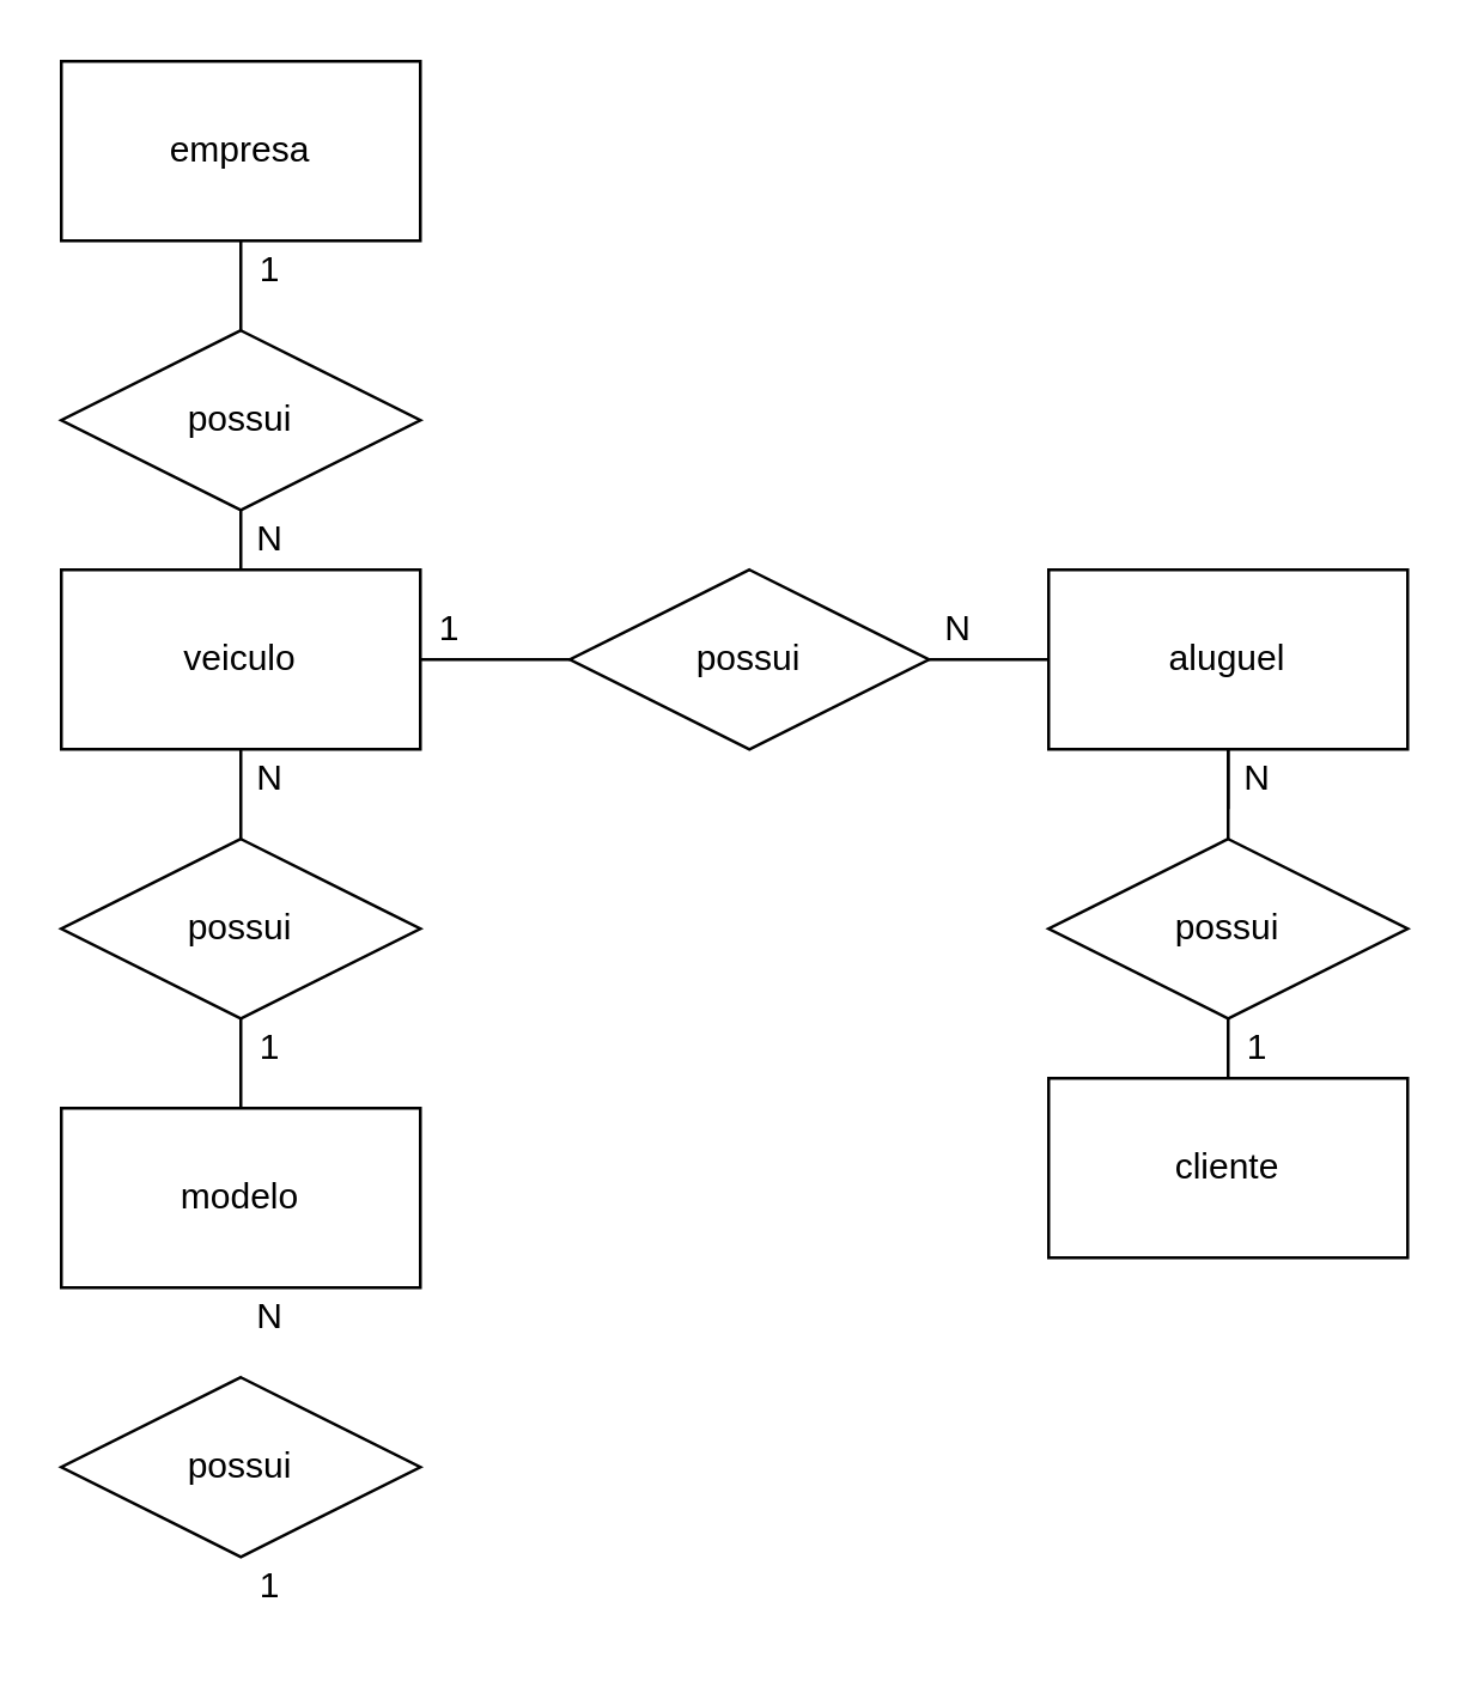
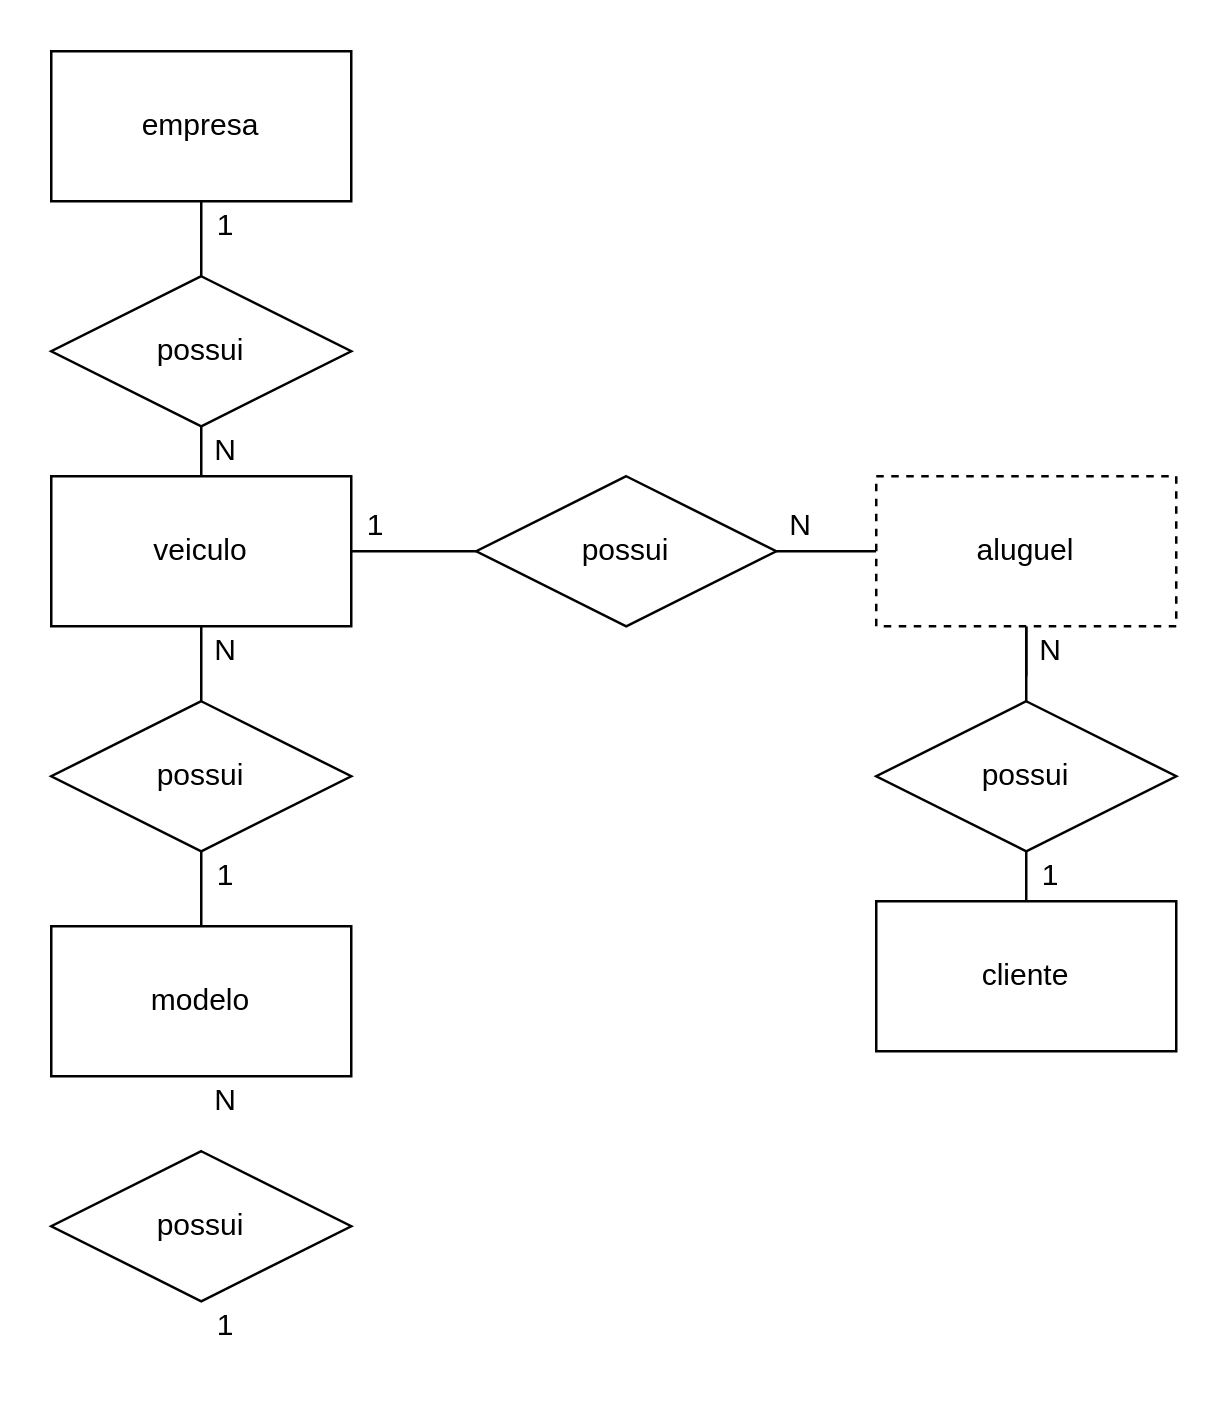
  <mxCell id="0" />
  <mxCell id="1" parent="0" />
  <mxCell id="2" value="" style="edgeStyle=orthogonalEdgeStyle;rounded=0;orthogonalLoop=1;jettySize=auto;html=1;endArrow=none;endFill=0;" edge="1" parent="1" source="3" target="12"><mxGeometry relative="1" as="geometry" /></mxCell>
  <mxCell id="3" value="empresa" style="rounded=0;whiteSpace=wrap;html=1;" parent="1" vertex="1"><mxGeometry x="20" y="20" width="120" height="60" as="geometry" /></mxCell>
  <mxCell id="4" value="" style="edgeStyle=orthogonalEdgeStyle;rounded=0;orthogonalLoop=1;jettySize=auto;html=1;endArrow=none;endFill=0;" edge="1" parent="1" source="6" target="15"><mxGeometry relative="1" as="geometry" /></mxCell>
  <mxCell id="5" value="" style="edgeStyle=orthogonalEdgeStyle;rounded=0;orthogonalLoop=1;jettySize=auto;html=1;endArrow=none;endFill=0;" edge="1" parent="1" source="6" target="10"><mxGeometry relative="1" as="geometry" /></mxCell>
  <mxCell id="6" value="veiculo" style="rounded=0;whiteSpace=wrap;html=1;" parent="1" vertex="1"><mxGeometry x="20" y="190" width="120" height="60" as="geometry" /></mxCell>
  <mxCell id="7" value="modelo" style="rounded=0;whiteSpace=wrap;html=1;" parent="1" vertex="1"><mxGeometry x="20" y="370" width="120" height="60" as="geometry" /></mxCell>
  <mxCell id="8" value="cliente" style="rounded=0;whiteSpace=wrap;html=1;" parent="1" vertex="1"><mxGeometry x="350" y="360" width="120" height="60" as="geometry" /></mxCell>
  <mxCell id="9" value="" style="edgeStyle=orthogonalEdgeStyle;rounded=0;orthogonalLoop=1;jettySize=auto;html=1;endArrow=none;endFill=0;" edge="1" parent="1" source="10" target="27"><mxGeometry relative="1" as="geometry" /></mxCell>
  <mxCell id="10" value="possui" style="shape=rhombus;perimeter=rhombusPerimeter;whiteSpace=wrap;html=1;align=center;" parent="1" vertex="1"><mxGeometry x="190" y="190" width="120" height="60" as="geometry" /></mxCell>
  <mxCell id="11" value="" style="edgeStyle=orthogonalEdgeStyle;rounded=0;orthogonalLoop=1;jettySize=auto;html=1;endArrow=none;endFill=0;" edge="1" parent="1" source="12" target="6"><mxGeometry relative="1" as="geometry" /></mxCell>
  <mxCell id="12" value="possui" style="shape=rhombus;perimeter=rhombusPerimeter;whiteSpace=wrap;html=1;align=center;" parent="1" vertex="1"><mxGeometry x="20" y="110" width="120" height="60" as="geometry" /></mxCell>
  <mxCell id="13" value="possui" style="shape=rhombus;perimeter=rhombusPerimeter;whiteSpace=wrap;html=1;align=center;" parent="1" vertex="1"><mxGeometry x="20" y="460" width="120" height="60" as="geometry" /></mxCell>
  <mxCell id="14" value="" style="edgeStyle=orthogonalEdgeStyle;rounded=0;orthogonalLoop=1;jettySize=auto;html=1;endArrow=none;endFill=0;" edge="1" parent="1" source="15" target="7"><mxGeometry relative="1" as="geometry" /></mxCell>
  <mxCell id="15" value="possui" style="shape=rhombus;perimeter=rhombusPerimeter;whiteSpace=wrap;html=1;align=center;" parent="1" vertex="1"><mxGeometry x="20" y="280" width="120" height="60" as="geometry" /></mxCell>
  <mxCell id="16" value="" style="edgeStyle=orthogonalEdgeStyle;rounded=0;orthogonalLoop=1;jettySize=auto;html=1;endArrow=none;endFill=0;" edge="1" parent="1" source="17" target="8"><mxGeometry relative="1" as="geometry" /></mxCell>
  <mxCell id="17" value="possui" style="shape=rhombus;perimeter=rhombusPerimeter;whiteSpace=wrap;html=1;align=center;" parent="1" vertex="1"><mxGeometry x="350" y="280" width="120" height="60" as="geometry" /></mxCell>
  <mxCell id="18" value="1" style="text;html=1;strokeColor=none;fillColor=none;align=center;verticalAlign=middle;whiteSpace=wrap;rounded=0;" parent="1" vertex="1"><mxGeometry x="70" y="80" width="40" height="20" as="geometry" /></mxCell>
  <mxCell id="19" value="N" style="text;html=1;strokeColor=none;fillColor=none;align=center;verticalAlign=middle;whiteSpace=wrap;rounded=0;" parent="1" vertex="1"><mxGeometry x="70" y="170" width="40" height="20" as="geometry" /></mxCell>
  <mxCell id="20" value="N" style="text;html=1;strokeColor=none;fillColor=none;align=center;verticalAlign=middle;whiteSpace=wrap;rounded=0;" parent="1" vertex="1"><mxGeometry x="70" y="430" width="40" height="20" as="geometry" /></mxCell>
  <mxCell id="21" value="N" style="text;html=1;strokeColor=none;fillColor=none;align=center;verticalAlign=middle;whiteSpace=wrap;rounded=0;" parent="1" vertex="1"><mxGeometry x="300" y="200" width="40" height="20" as="geometry" /></mxCell>
  <mxCell id="22" value="N" style="text;html=1;strokeColor=none;fillColor=none;align=center;verticalAlign=middle;whiteSpace=wrap;rounded=0;" parent="1" vertex="1"><mxGeometry x="70" y="250" width="40" height="20" as="geometry" /></mxCell>
  <mxCell id="23" value="1" style="text;html=1;strokeColor=none;fillColor=none;align=center;verticalAlign=middle;whiteSpace=wrap;rounded=0;" parent="1" vertex="1"><mxGeometry x="70" y="520" width="40" height="20" as="geometry" /></mxCell>
  <mxCell id="24" value="1" style="text;html=1;strokeColor=none;fillColor=none;align=center;verticalAlign=middle;whiteSpace=wrap;rounded=0;" parent="1" vertex="1"><mxGeometry x="70" y="340" width="40" height="20" as="geometry" /></mxCell>
  <mxCell id="25" style="edgeStyle=orthogonalEdgeStyle;rounded=0;orthogonalLoop=1;jettySize=auto;html=1;endArrow=none;endFill=0;" edge="1" parent="1" source="27"><mxGeometry relative="1" as="geometry"><mxPoint x="410" y="270" as="targetPoint" /></mxGeometry></mxCell>
  <mxCell id="26" value="" style="edgeStyle=orthogonalEdgeStyle;rounded=0;orthogonalLoop=1;jettySize=auto;html=1;endArrow=none;endFill=0;" edge="1" parent="1" source="27" target="17"><mxGeometry relative="1" as="geometry" /></mxCell>
- <mxCell id="27" value="aluguel" style="rounded=0;whiteSpace=wrap;html=1;" vertex="1" parent="1"><mxGeometry x="350" y="190" width="120" height="60" as="geometry" /></mxCell>
+ <mxCell id="27" value="aluguel" style="rounded=0;whiteSpace=wrap;html=1;dashed=1;" vertex="1" parent="1"><mxGeometry x="350" y="190" width="120" height="60" as="geometry" /></mxCell>
  <mxCell id="28" value="1" style="text;html=1;strokeColor=none;fillColor=none;align=center;verticalAlign=middle;whiteSpace=wrap;rounded=0;" vertex="1" parent="1"><mxGeometry x="130" y="200" width="40" height="20" as="geometry" /></mxCell>
  <mxCell id="29" value="N" style="text;html=1;strokeColor=none;fillColor=none;align=center;verticalAlign=middle;whiteSpace=wrap;rounded=0;" vertex="1" parent="1"><mxGeometry x="400" y="250" width="40" height="20" as="geometry" /></mxCell>
  <mxCell id="30" value="1" style="text;html=1;strokeColor=none;fillColor=none;align=center;verticalAlign=middle;whiteSpace=wrap;rounded=0;" vertex="1" parent="1"><mxGeometry x="400" y="340" width="40" height="20" as="geometry" /></mxCell>
